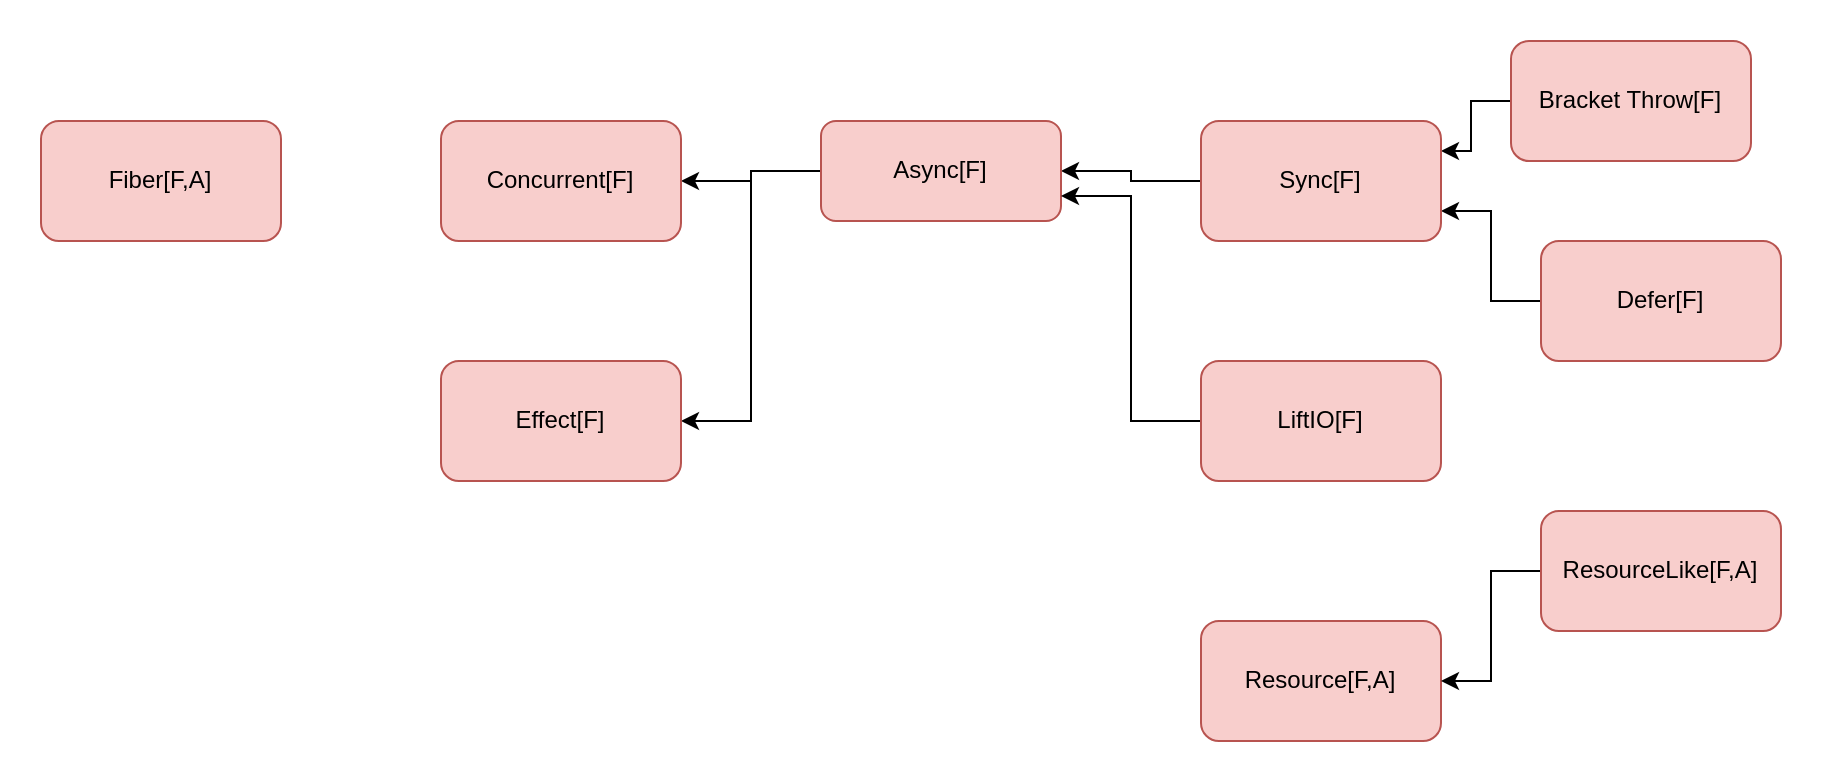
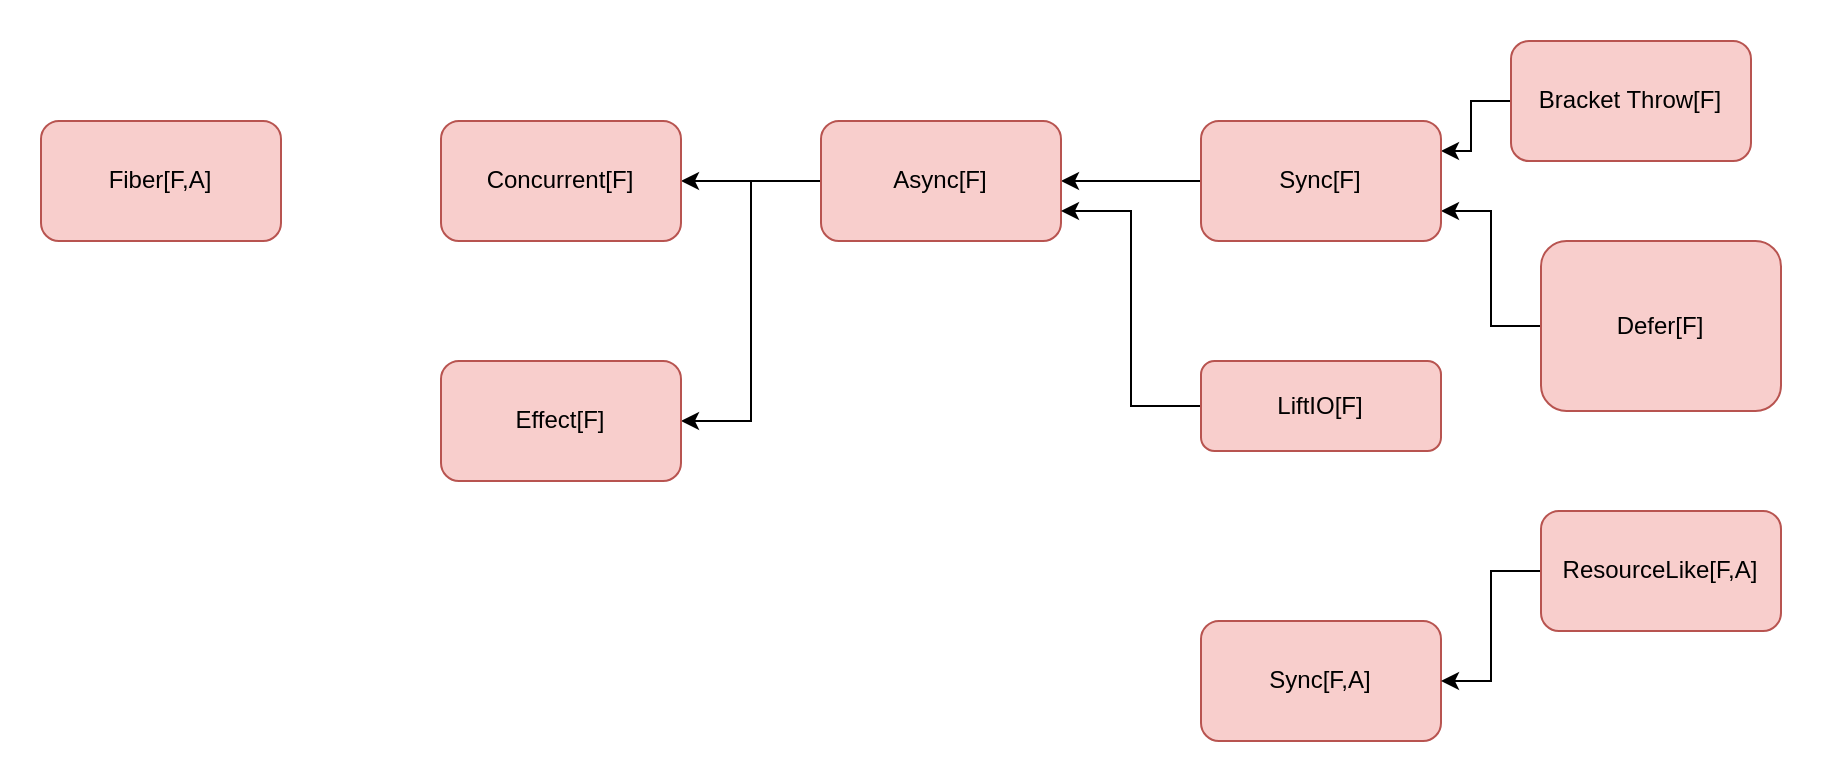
  <mxCell id="0" />
  <mxCell id="1" parent="0" />
  <mxCell id="2" style="edgeStyle=orthogonalEdgeStyle;rounded=0;orthogonalLoop=1;jettySize=auto;html=1;exitX=0;exitY=0.5;exitDx=0;exitDy=0;entryX=1;entryY=0.75;entryDx=0;entryDy=0;" edge="1" parent="1" source="3" target="7"><mxGeometry relative="1" as="geometry" /></mxCell>
- <mxCell id="3" value="Defer[F]" style="rounded=1;whiteSpace=wrap;html=1;fillColor=#f8cecc;strokeColor=#b85450;" vertex="1" parent="1"><mxGeometry x="770" y="120" width="120" height="60" as="geometry" /></mxCell>
+ <mxCell id="3" value="Defer[F]" style="rounded=1;whiteSpace=wrap;html=1;fillColor=#f8cecc;strokeColor=#b85450;" vertex="1" parent="1"><mxGeometry x="770" y="120" width="120" height="85" as="geometry" /></mxCell>
  <mxCell id="4" style="edgeStyle=orthogonalEdgeStyle;rounded=0;orthogonalLoop=1;jettySize=auto;html=1;exitX=0;exitY=0.5;exitDx=0;exitDy=0;entryX=1;entryY=0.25;entryDx=0;entryDy=0;" edge="1" parent="1" source="5" target="7"><mxGeometry relative="1" as="geometry" /></mxCell>
  <mxCell id="5" value="Bracket Throw[F]" style="rounded=1;whiteSpace=wrap;html=1;fillColor=#f8cecc;strokeColor=#b85450;" vertex="1" parent="1"><mxGeometry x="755" y="20" width="120" height="60" as="geometry" /></mxCell>
  <mxCell id="6" style="edgeStyle=orthogonalEdgeStyle;rounded=0;orthogonalLoop=1;jettySize=auto;html=1;exitX=0;exitY=0.5;exitDx=0;exitDy=0;entryX=1;entryY=0.5;entryDx=0;entryDy=0;" edge="1" parent="1" source="7" target="10"><mxGeometry relative="1" as="geometry" /></mxCell>
  <mxCell id="7" value="Sync[F]" style="rounded=1;whiteSpace=wrap;html=1;fillColor=#f8cecc;strokeColor=#b85450;" vertex="1" parent="1"><mxGeometry x="600" y="60" width="120" height="60" as="geometry" /></mxCell>
  <mxCell id="8" style="edgeStyle=orthogonalEdgeStyle;rounded=0;orthogonalLoop=1;jettySize=auto;html=1;exitX=0;exitY=0.5;exitDx=0;exitDy=0;entryX=1;entryY=0.5;entryDx=0;entryDy=0;" edge="1" parent="1" source="10" target="13"><mxGeometry relative="1" as="geometry" /></mxCell>
  <mxCell id="9" style="edgeStyle=orthogonalEdgeStyle;rounded=0;orthogonalLoop=1;jettySize=auto;html=1;exitX=0;exitY=0.5;exitDx=0;exitDy=0;entryX=1;entryY=0.5;entryDx=0;entryDy=0;" edge="1" parent="1" source="10" target="14"><mxGeometry relative="1" as="geometry" /></mxCell>
- <mxCell id="10" value="Async[F]" style="rounded=1;whiteSpace=wrap;html=1;fillColor=#f8cecc;strokeColor=#b85450;" vertex="1" parent="1"><mxGeometry x="410" y="60" width="120" height="50" as="geometry" /></mxCell>
+ <mxCell id="10" value="Async[F]" style="rounded=1;whiteSpace=wrap;html=1;fillColor=#f8cecc;strokeColor=#b85450;" vertex="1" parent="1"><mxGeometry x="410" y="60" width="120" height="60" as="geometry" /></mxCell>
  <mxCell id="11" style="edgeStyle=orthogonalEdgeStyle;rounded=0;orthogonalLoop=1;jettySize=auto;html=1;exitX=0;exitY=0.5;exitDx=0;exitDy=0;entryX=1;entryY=0.75;entryDx=0;entryDy=0;" edge="1" parent="1" source="12" target="10"><mxGeometry relative="1" as="geometry" /></mxCell>
- <mxCell id="12" value="LiftIO[F]" style="rounded=1;whiteSpace=wrap;html=1;fillColor=#f8cecc;strokeColor=#b85450;" vertex="1" parent="1"><mxGeometry x="600" y="180" width="120" height="60" as="geometry" /></mxCell>
+ <mxCell id="12" value="LiftIO[F]" style="rounded=1;whiteSpace=wrap;html=1;fillColor=#f8cecc;strokeColor=#b85450;" vertex="1" parent="1"><mxGeometry x="600" y="180" width="120" height="45" as="geometry" /></mxCell>
  <mxCell id="13" value="Concurrent[F]" style="rounded=1;whiteSpace=wrap;html=1;fillColor=#f8cecc;strokeColor=#b85450;" vertex="1" parent="1"><mxGeometry x="220" y="60" width="120" height="60" as="geometry" /></mxCell>
  <mxCell id="14" value="Effect[F]" style="rounded=1;whiteSpace=wrap;html=1;fillColor=#f8cecc;strokeColor=#b85450;" vertex="1" parent="1"><mxGeometry x="220" y="180" width="120" height="60" as="geometry" /></mxCell>
  <mxCell id="15" value="Fiber[F,A]" style="rounded=1;whiteSpace=wrap;html=1;fillColor=#f8cecc;strokeColor=#b85450;" vertex="1" parent="1"><mxGeometry x="20" y="60" width="120" height="60" as="geometry" /></mxCell>
- <mxCell id="16" value="Resource[F,A]" style="rounded=1;whiteSpace=wrap;html=1;fillColor=#f8cecc;strokeColor=#b85450;" vertex="1" parent="1"><mxGeometry x="600" y="310" width="120" height="60" as="geometry" /></mxCell>
+ <mxCell id="16" value="Sync[F,A]" style="rounded=1;whiteSpace=wrap;html=1;fillColor=#f8cecc;strokeColor=#b85450;" vertex="1" parent="1"><mxGeometry x="600" y="310" width="120" height="60" as="geometry" /></mxCell>
  <mxCell id="17" style="edgeStyle=orthogonalEdgeStyle;rounded=0;orthogonalLoop=1;jettySize=auto;html=1;exitX=0;exitY=0.5;exitDx=0;exitDy=0;entryX=1;entryY=0.5;entryDx=0;entryDy=0;" edge="1" parent="1" source="18" target="16"><mxGeometry relative="1" as="geometry" /></mxCell>
  <mxCell id="18" value="ResourceLike[F,A]" style="rounded=1;whiteSpace=wrap;html=1;fillColor=#f8cecc;strokeColor=#b85450;" vertex="1" parent="1"><mxGeometry x="770" y="255" width="120" height="60" as="geometry" /></mxCell>
